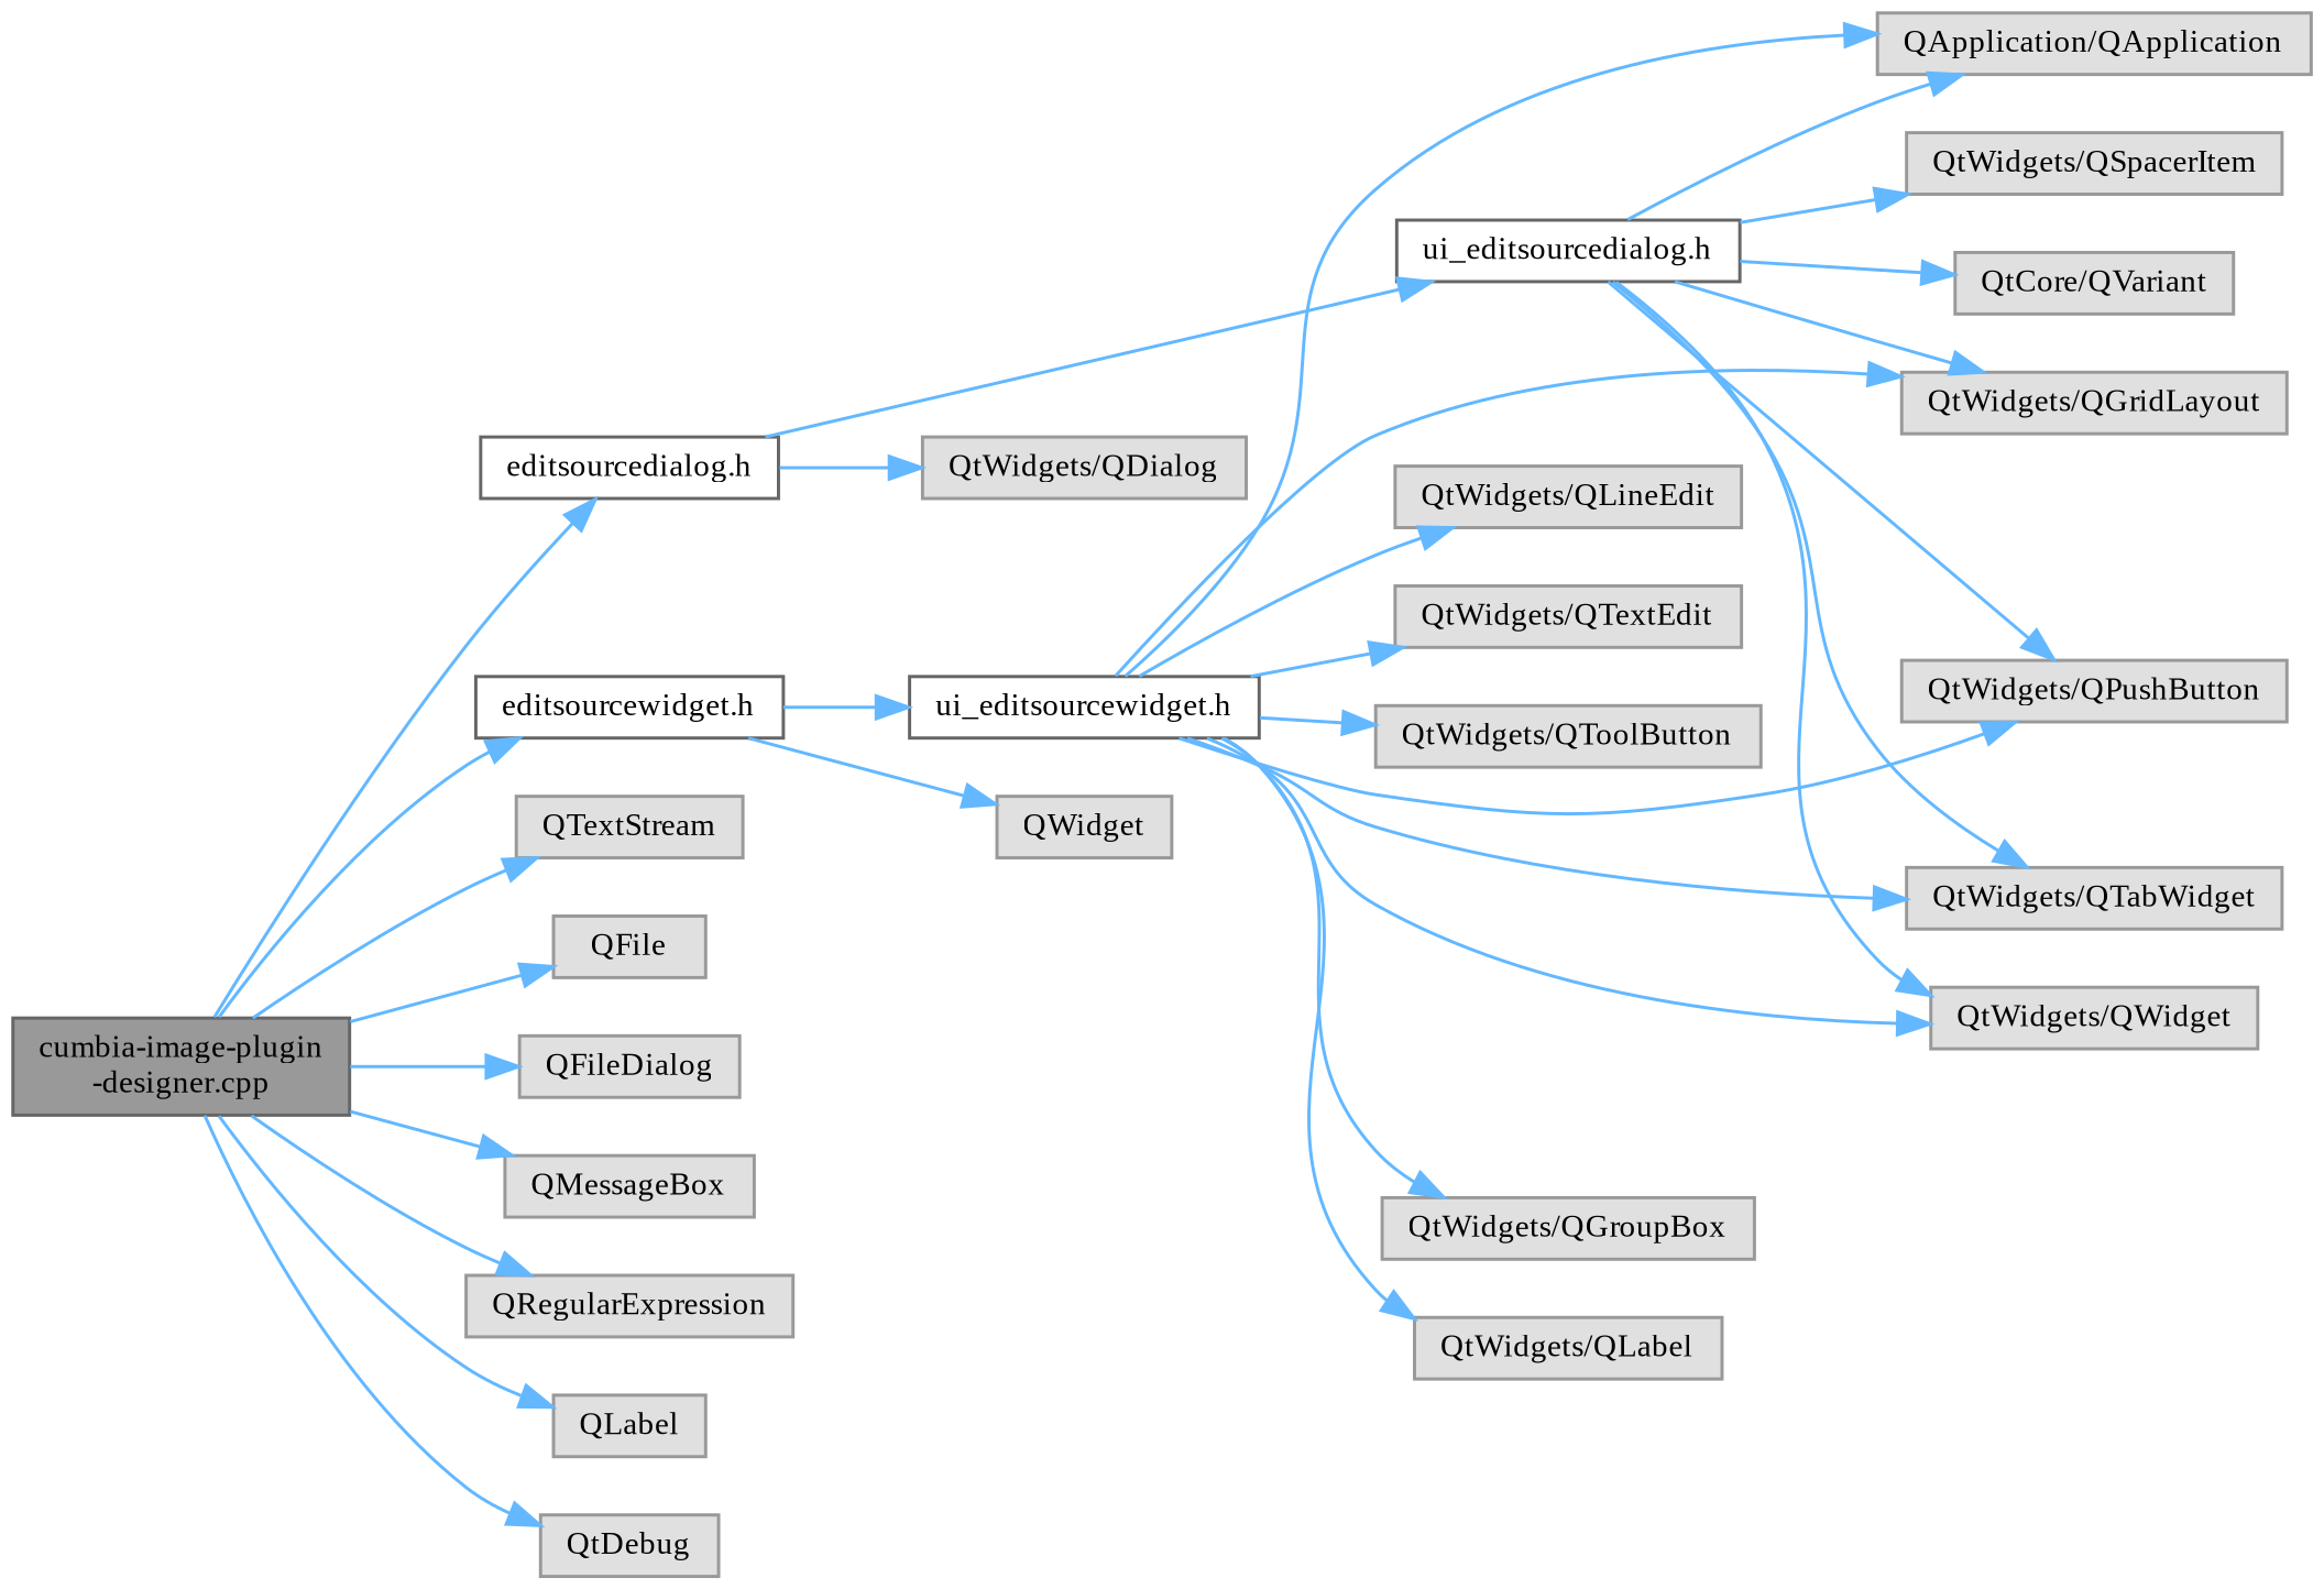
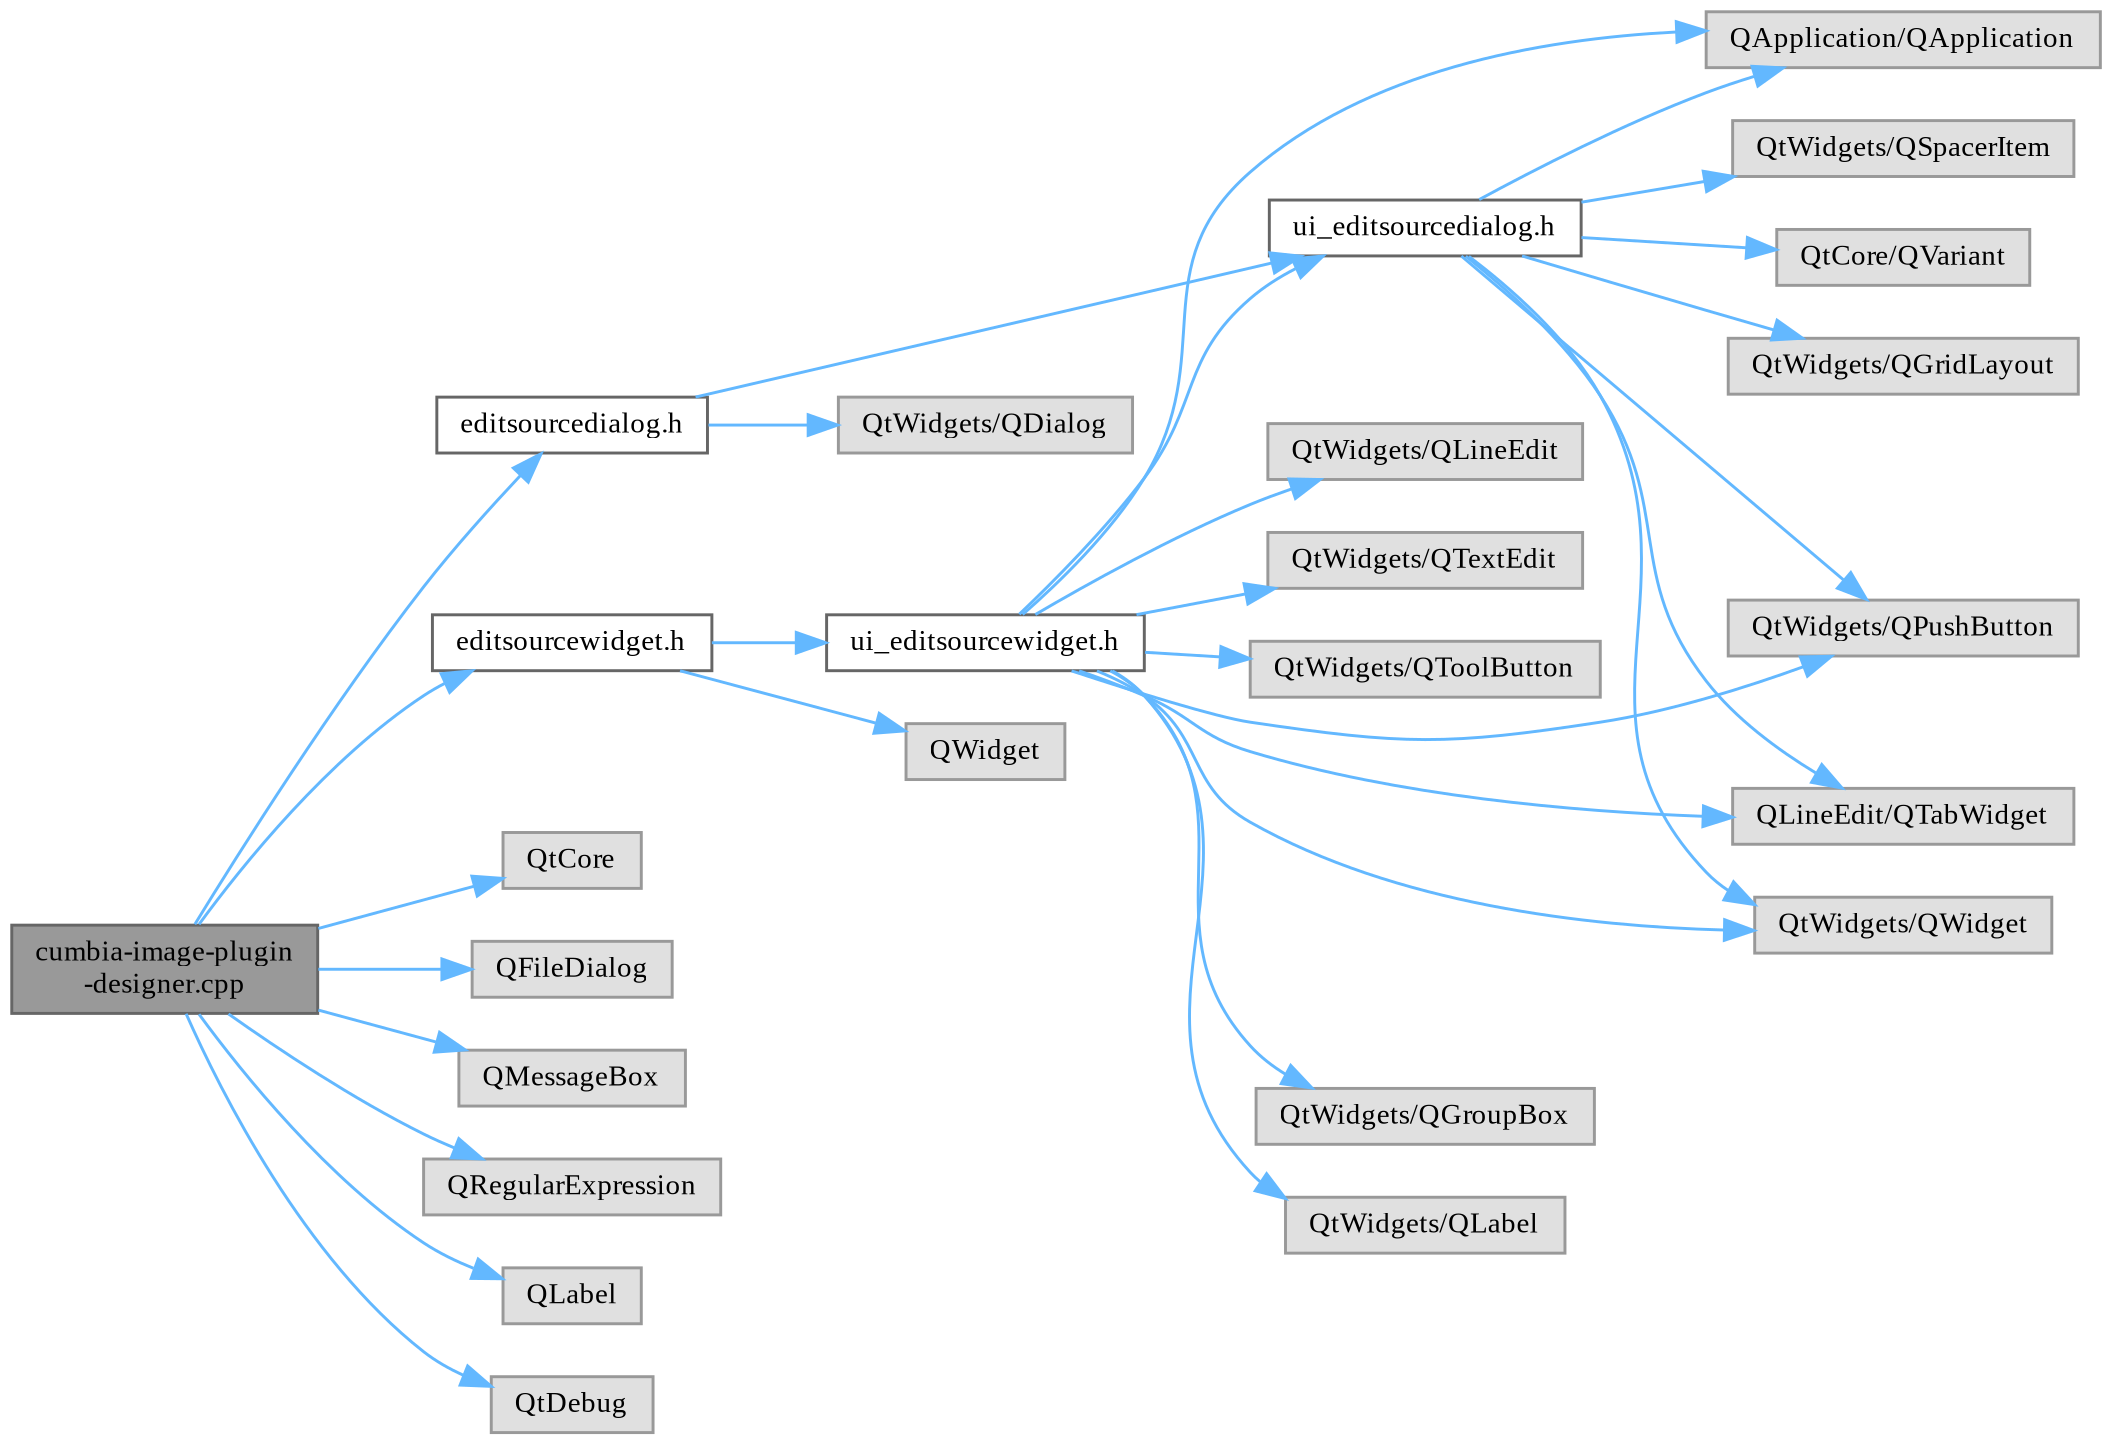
  digraph {
    fontname="Liberation Serif"
    rankdir=LR
    node [color=grey60 fillcolor="#E0E0E0" fontname="Liberation Serif" fontsize=10 shape=box style=filled]
    edge [color=steelblue1 fontname="Liberation Serif" fontsize=10 labelfontname=Helvetica labelfontsize=10 style=solid]
    n1 [color=gray40 fillcolor=grey60 fontcolor=black height=0.2 label="cumbia-image-plugin\l-designer.cpp" width=0.4]
    n2 [color=grey40 fillcolor=white height=0.2 label="editsourcedialog.h" width=0.4]
    n3 [color=grey40 fillcolor=white height=0.2 label="editsourcewidget.h" width=0.4]
-   n4 [height=0.2 label=QTextStream width=0.4]
-   n5 [height=0.2 label=QFile width=0.4]
+   n5 [height=0.2 label=QtCore width=0.4]
    n6 [height=0.2 label=QFileDialog width=0.4]
    n7 [height=0.2 label=QMessageBox width=0.4]
    n8 [height=0.2 label=QRegularExpression width=0.4]
    n9 [height=0.2 label=QLabel width=0.4]
    n10 [height=0.2 label=QtDebug width=0.4]
    n11 [color=grey40 fillcolor=white height=0.2 label="ui_editsourcedialog.h" width=0.4]
    n12 [height=0.2 label="QtWidgets/QDialog" width=0.4]
    n13 [height=0.2 label=QWidget width=0.4]
    n14 [color=grey40 fillcolor=white height=0.2 label="ui_editsourcewidget.h" width=0.4]
    n15 [height=0.2 label="QtCore/QVariant" width=0.4]
    n16 [height=0.2 label="QApplication/QApplication" width=0.4]
    n17 [height=0.2 label="QtWidgets/QGridLayout" width=0.4]
    n18 [height=0.2 label="QtWidgets/QPushButton" width=0.4]
    n19 [height=0.2 label="QtWidgets/QSpacerItem" width=0.4]
-   n20 [height=0.2 label="QtWidgets/QTabWidget" width=0.4]
+   n20 [height=0.2 label="QLineEdit/QTabWidget" width=0.4]
    n21 [height=0.2 label="QtWidgets/QWidget" width=0.4]
    n22 [height=0.2 label="QtWidgets/QGroupBox" width=0.4]
    n23 [height=0.2 label="QtWidgets/QLabel" width=0.4]
    n24 [height=0.2 label="QtWidgets/QLineEdit" width=0.4]
    n25 [height=0.2 label="QtWidgets/QTextEdit" width=0.4]
    n26 [height=0.2 label="QtWidgets/QToolButton" width=0.4]
    n1 -> n2
    n1 -> n3
-   n1 -> n4
    n1 -> n5
    n1 -> n6
    n1 -> n7
    n1 -> n8
    n1 -> n9
    n1 -> n10
    n2 -> n11
    n2 -> n12
    n3 -> n13
    n3 -> n14
    n11 -> n15
    n11 -> n16
    n11 -> n17
    n11 -> n18
    n11 -> n19
    n11 -> n20
    n11 -> n21
    n14 -> n16
-   n14 -> n17
+   n14 -> n11
    n14 -> n18
    n14 -> n20
    n14 -> n21
    n14 -> n22
    n14 -> n23
    n14 -> n24
    n14 -> n25
    n14 -> n26
  }
